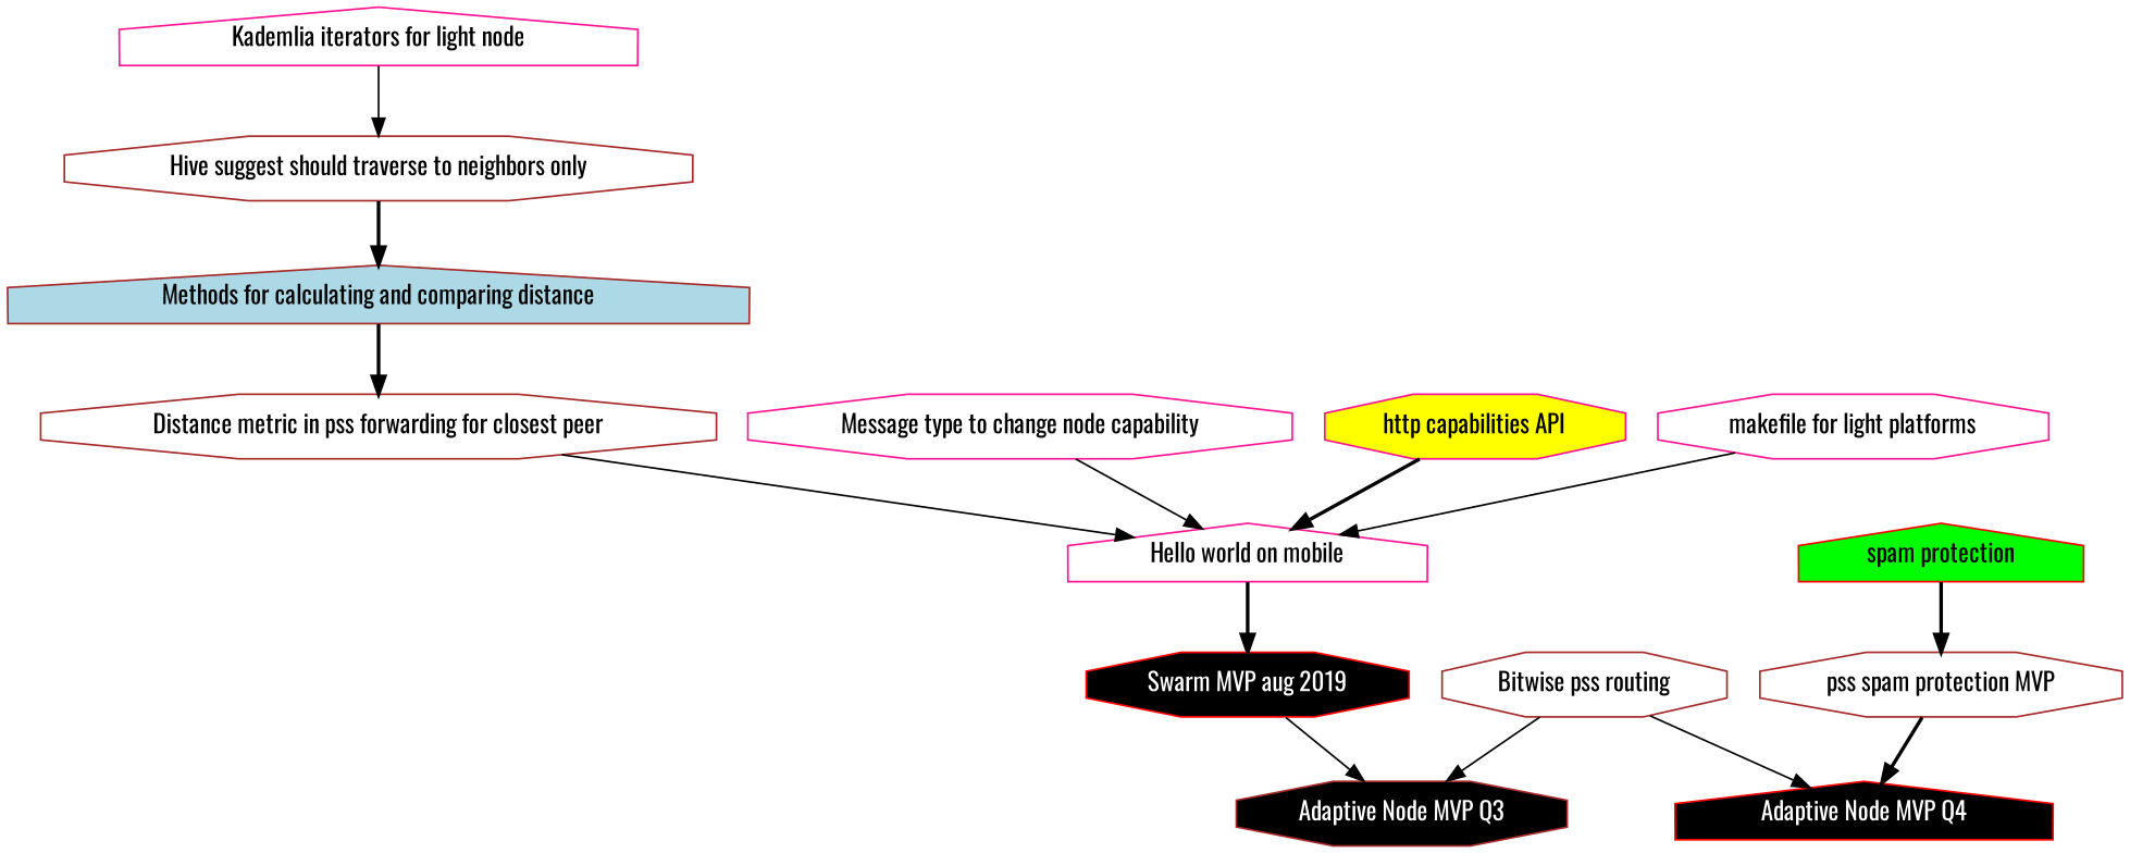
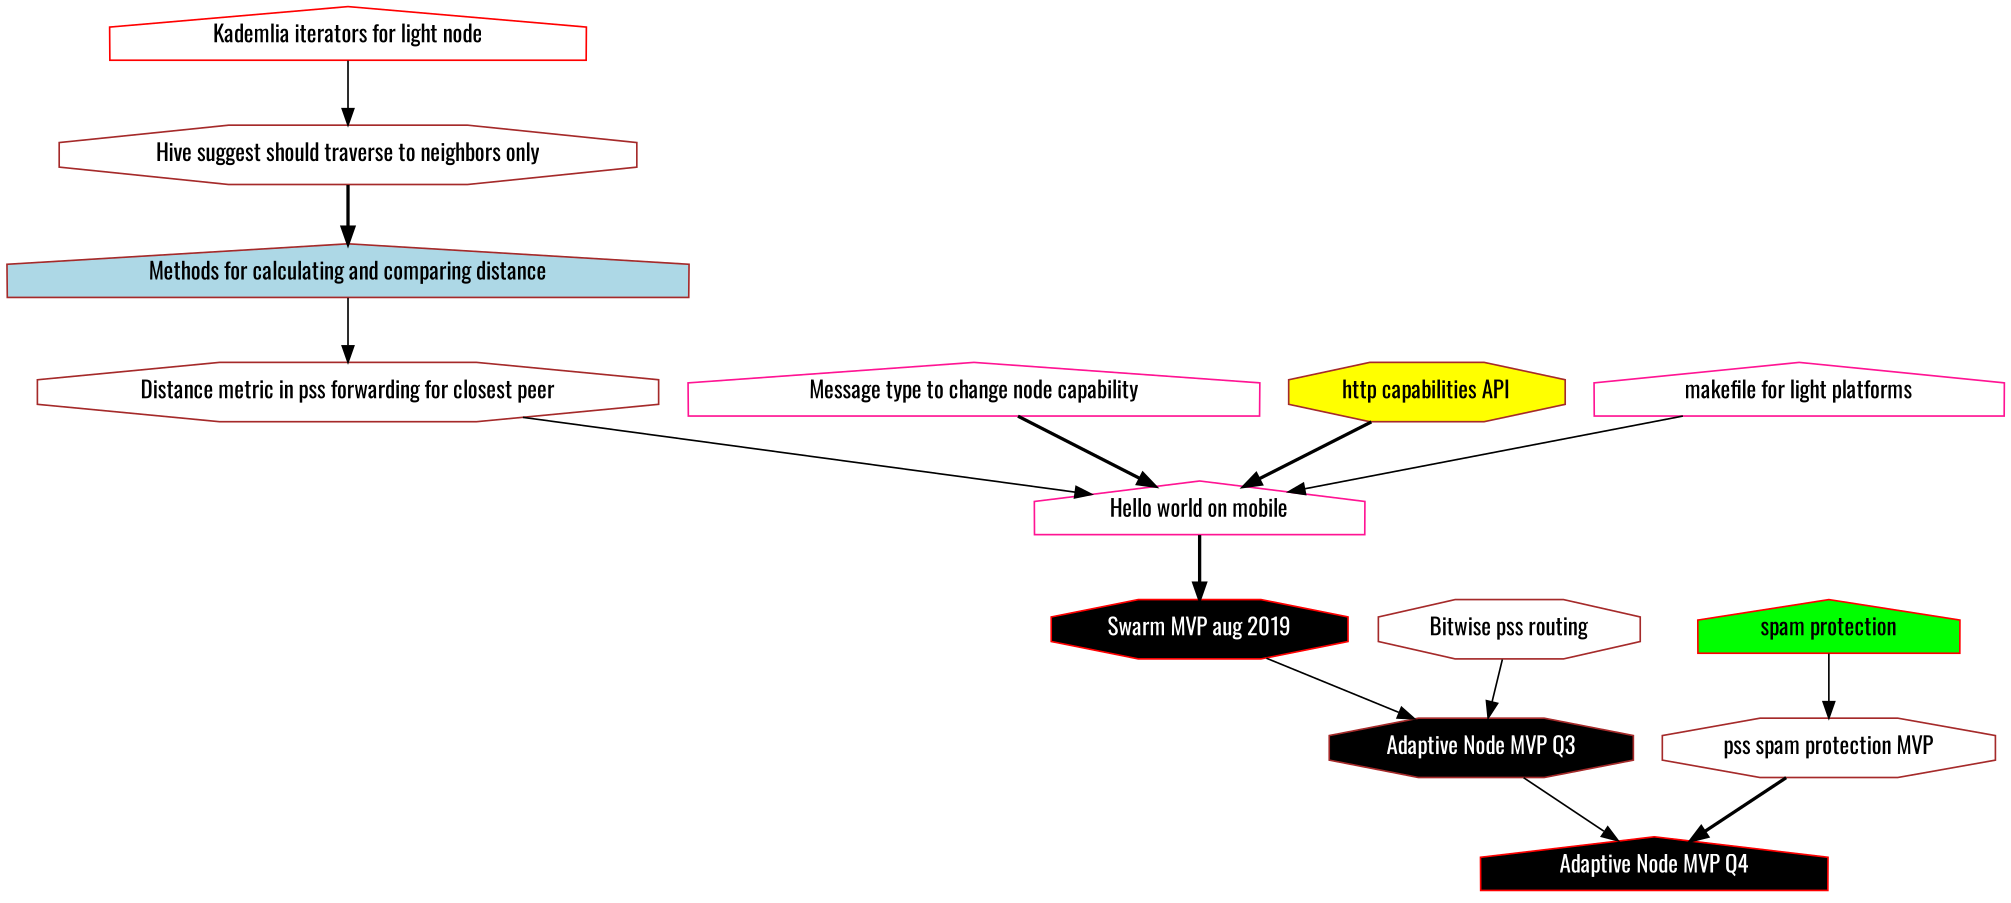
  digraph {
    fontname=Oswald
    node [color=brown fontname=Oswald shape=octagon]
    edge [fontname=Oswald style=solid]
-   n1 [color=deeppink label="Kademlia iterators for light node" shape=house]
+   n1 [color=red label="Kademlia iterators for light node" shape=house]
    n2 [label="Hive suggest should traverse to neighbors only"]
    n3 [fillcolor=lightblue label="Methods for calculating and comparing distance" shape=house style=filled]
-   n4 [color=deeppink label="Message type to change node capability"]
+   n4 [color=deeppink label="Message type to change node capability" shape=house]
    n5 [color=deeppink label="Hello world on mobile" shape=house]
    n6 [color=red fillcolor=black fontcolor=white label="Swarm MVP aug 2019" style=filled]
    n7 [label="Distance metric in pss forwarding for closest peer"]
    n8 [fillcolor=black fontcolor=white label="Adaptive Node MVP Q3" style=filled]
    n9 [color=red fillcolor=black fontcolor=white label="Adaptive Node MVP Q4" shape=house style=filled]
    n10 [label="Bitwise pss routing"]
    n11 [color=red fillcolor=green label="spam protection" shape=house style=filled]
    n12 [label="pss spam protection MVP"]
-   n13 [color=deeppink fillcolor=yellow label="http capabilities API" style=filled]
-   n14 [color=deeppink label="makefile for light platforms"]
+   n13 [fillcolor=yellow label="http capabilities API" style=filled]
+   n14 [color=deeppink label="makefile for light platforms" shape=house]
    n1 -> n2
    n2 -> n3 [style=bold]
-   n3 -> n7 [style=bold]
-   n4 -> n5
+   n3 -> n7
+   n4 -> n5 [style=bold]
    n5 -> n6 [style=bold]
    n6 -> n8
    n7 -> n5
-   n10 -> n9
+   n8 -> n9
    n10 -> n8
-   n11 -> n12 [style=bold]
+   n11 -> n12
    n12 -> n9 [style=bold]
    n13 -> n5 [style=bold]
    n14 -> n5
  }
